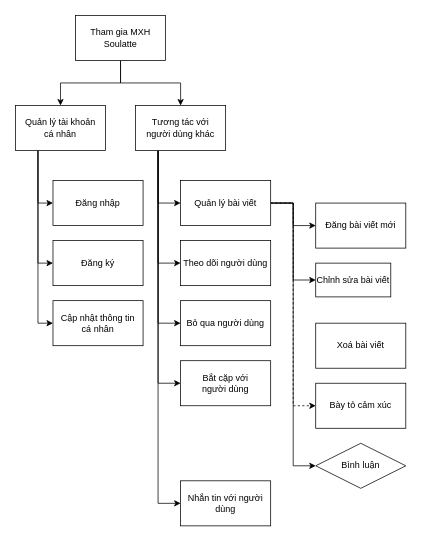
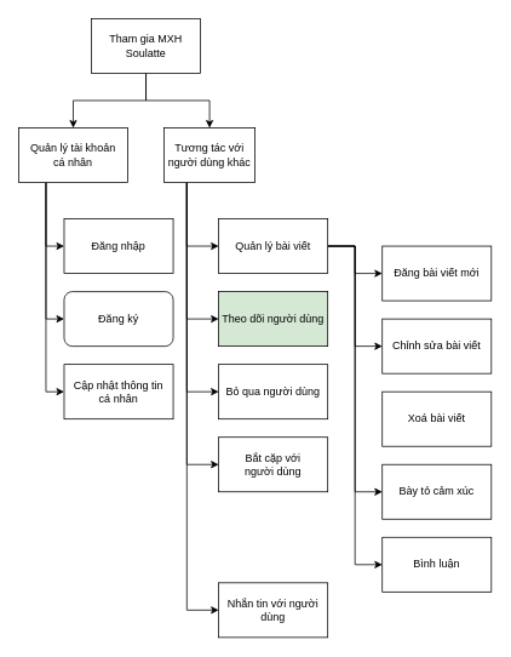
  <mxCell id="0" />
  <mxCell id="1" parent="0" />
  <mxCell id="2" style="edgeStyle=orthogonalEdgeStyle;rounded=0;orthogonalLoop=1;jettySize=auto;html=1;exitX=0.5;exitY=1;exitDx=0;exitDy=0;entryX=0.5;entryY=0;entryDx=0;entryDy=0;" parent="1" source="4" target="8" edge="1"><mxGeometry relative="1" as="geometry" /></mxCell>
  <mxCell id="3" style="edgeStyle=orthogonalEdgeStyle;rounded=0;orthogonalLoop=1;jettySize=auto;html=1;exitX=0.5;exitY=1;exitDx=0;exitDy=0;entryX=0.5;entryY=0;entryDx=0;entryDy=0;" parent="1" source="4" target="14" edge="1"><mxGeometry relative="1" as="geometry" /></mxCell>
  <mxCell id="4" value="Tham gia MXH Soulatte" style="rounded=0;whiteSpace=wrap;html=1;" parent="1" vertex="1"><mxGeometry x="100" y="20" width="120" height="60" as="geometry" /></mxCell>
  <mxCell id="5" style="edgeStyle=orthogonalEdgeStyle;rounded=0;orthogonalLoop=1;jettySize=auto;html=1;exitX=0.25;exitY=1;exitDx=0;exitDy=0;entryX=0;entryY=0.5;entryDx=0;entryDy=0;" parent="1" source="8" target="15" edge="1"><mxGeometry relative="1" as="geometry" /></mxCell>
  <mxCell id="6" style="edgeStyle=orthogonalEdgeStyle;rounded=0;orthogonalLoop=1;jettySize=auto;html=1;exitX=0.25;exitY=1;exitDx=0;exitDy=0;entryX=0;entryY=0.5;entryDx=0;entryDy=0;" parent="1" source="8" target="16" edge="1"><mxGeometry relative="1" as="geometry" /></mxCell>
  <mxCell id="7" style="edgeStyle=orthogonalEdgeStyle;rounded=0;orthogonalLoop=1;jettySize=auto;html=1;exitX=0.25;exitY=1;exitDx=0;exitDy=0;entryX=0;entryY=0.5;entryDx=0;entryDy=0;" parent="1" source="8" target="17" edge="1"><mxGeometry relative="1" as="geometry" /></mxCell>
  <mxCell id="8" value="Quản lý tài khoản&lt;br&gt;cá nhân" style="rounded=0;whiteSpace=wrap;html=1;" parent="1" vertex="1"><mxGeometry x="20" y="140" width="120" height="60" as="geometry" /></mxCell>
  <mxCell id="9" style="edgeStyle=orthogonalEdgeStyle;rounded=0;orthogonalLoop=1;jettySize=auto;html=1;exitX=0.25;exitY=1;exitDx=0;exitDy=0;entryX=0;entryY=0.5;entryDx=0;entryDy=0;" parent="1" source="14" target="22" edge="1"><mxGeometry relative="1" as="geometry" /></mxCell>
  <mxCell id="10" style="edgeStyle=orthogonalEdgeStyle;rounded=0;orthogonalLoop=1;jettySize=auto;html=1;exitX=0.25;exitY=1;exitDx=0;exitDy=0;entryX=0;entryY=0.5;entryDx=0;entryDy=0;" parent="1" source="14" target="23" edge="1"><mxGeometry relative="1" as="geometry" /></mxCell>
  <mxCell id="11" style="edgeStyle=orthogonalEdgeStyle;rounded=0;orthogonalLoop=1;jettySize=auto;html=1;exitX=0.25;exitY=1;exitDx=0;exitDy=0;entryX=0;entryY=0.5;entryDx=0;entryDy=0;" parent="1" source="14" target="24" edge="1"><mxGeometry relative="1" as="geometry" /></mxCell>
  <mxCell id="12" style="edgeStyle=orthogonalEdgeStyle;rounded=0;orthogonalLoop=1;jettySize=auto;html=1;exitX=0.25;exitY=1;exitDx=0;exitDy=0;entryX=0;entryY=0.5;entryDx=0;entryDy=0;" parent="1" source="14" target="25" edge="1"><mxGeometry relative="1" as="geometry" /></mxCell>
  <mxCell id="13" style="edgeStyle=orthogonalEdgeStyle;rounded=0;orthogonalLoop=1;jettySize=auto;html=1;exitX=0.25;exitY=1;exitDx=0;exitDy=0;entryX=0;entryY=0.5;entryDx=0;entryDy=0;" edge="1" parent="1" source="14" target="26"><mxGeometry relative="1" as="geometry" /></mxCell>
- <mxCell id="14" value="Tương tác với&lt;br&gt;người dùng khác" style="rounded=0;whiteSpace=wrap;html=1;" parent="1" vertex="1"><mxGeometry x="180" y="140" width="120" height="60" as="geometry" /></mxCell>
+ <mxCell id="14" value="Tương tác với&lt;br&gt;người dùng khác" style="rounded=0;whiteSpace=wrap;html=1;" parent="1" vertex="1"><mxGeometry x="180" y="140" width="100" height="60" as="geometry" /></mxCell>
  <mxCell id="15" value="Đăng nhập" style="rounded=0;whiteSpace=wrap;html=1;" parent="1" vertex="1"><mxGeometry x="70" y="240" width="120" height="60" as="geometry" /></mxCell>
- <mxCell id="16" value="Đăng ký" style="rounded=0;whiteSpace=wrap;html=1;" parent="1" vertex="1"><mxGeometry x="70" y="320" width="120" height="60" as="geometry" /></mxCell>
+ <mxCell id="16" value="Đăng ký" style="whiteSpace=wrap;html=1;rounded=1;" parent="1" vertex="1"><mxGeometry x="70" y="320" width="120" height="60" as="geometry" /></mxCell>
  <mxCell id="17" value="Cập nhật thông tin&lt;br&gt;cá nhân" style="rounded=0;whiteSpace=wrap;html=1;" parent="1" vertex="1"><mxGeometry x="70" y="400" width="120" height="60" as="geometry" /></mxCell>
  <mxCell id="18" style="edgeStyle=orthogonalEdgeStyle;rounded=0;orthogonalLoop=1;jettySize=auto;html=1;exitX=1;exitY=0.5;exitDx=0;exitDy=0;entryX=0;entryY=0.5;entryDx=0;entryDy=0;" parent="1" source="22" target="27" edge="1"><mxGeometry relative="1" as="geometry" /></mxCell>
  <mxCell id="19" style="edgeStyle=orthogonalEdgeStyle;rounded=0;orthogonalLoop=1;jettySize=auto;html=1;exitX=1;exitY=0.5;exitDx=0;exitDy=0;entryX=0;entryY=0.5;entryDx=0;entryDy=0;" parent="1" source="22" target="28" edge="1"><mxGeometry relative="1" as="geometry" /></mxCell>
- <mxCell id="20" style="edgeStyle=orthogonalEdgeStyle;rounded=0;orthogonalLoop=1;jettySize=auto;html=1;exitX=1;exitY=0.5;exitDx=0;exitDy=0;entryX=0;entryY=0.5;entryDx=0;entryDy=0;dashed=1;" parent="1" source="22" target="30" edge="1"><mxGeometry relative="1" as="geometry" /></mxCell>
+ <mxCell id="20" style="edgeStyle=orthogonalEdgeStyle;rounded=0;orthogonalLoop=1;jettySize=auto;html=1;exitX=1;exitY=0.5;exitDx=0;exitDy=0;entryX=0;entryY=0.5;entryDx=0;entryDy=0;" parent="1" source="22" target="30" edge="1"><mxGeometry relative="1" as="geometry" /></mxCell>
  <mxCell id="21" style="edgeStyle=orthogonalEdgeStyle;rounded=0;orthogonalLoop=1;jettySize=auto;html=1;exitX=1;exitY=0.5;exitDx=0;exitDy=0;entryX=0;entryY=0.5;entryDx=0;entryDy=0;" parent="1" source="22" target="31" edge="1"><mxGeometry relative="1" as="geometry" /></mxCell>
  <mxCell id="22" value="Quản lý bài viết" style="rounded=0;whiteSpace=wrap;html=1;" parent="1" vertex="1"><mxGeometry x="240" y="240" width="120" height="60" as="geometry" /></mxCell>
- <mxCell id="23" value="Theo dõi người dùng" style="rounded=0;whiteSpace=wrap;html=1;" parent="1" vertex="1"><mxGeometry x="240" y="320" width="120" height="60" as="geometry" /></mxCell>
+ <mxCell id="23" value="Theo dõi người dùng" style="rounded=0;whiteSpace=wrap;html=1;fillColor=#d5e8d4;" parent="1" vertex="1"><mxGeometry x="240" y="320" width="120" height="60" as="geometry" /></mxCell>
  <mxCell id="24" value="Bỏ qua người dùng&lt;br&gt;" style="rounded=0;whiteSpace=wrap;html=1;" parent="1" vertex="1"><mxGeometry x="240" y="400" width="120" height="60" as="geometry" /></mxCell>
  <mxCell id="25" value="Bắt cặp với&lt;br&gt;người dùng" style="rounded=0;whiteSpace=wrap;html=1;" parent="1" vertex="1"><mxGeometry x="240" y="480" width="120" height="60" as="geometry" /></mxCell>
  <mxCell id="26" value="Nhắn tin với người dùng&lt;br&gt;" style="rounded=0;whiteSpace=wrap;html=1;" parent="1" vertex="1"><mxGeometry x="240" y="640" width="120" height="60" as="geometry" /></mxCell>
  <mxCell id="27" value="Đăng bài viết mới" style="rounded=0;whiteSpace=wrap;html=1;" parent="1" vertex="1"><mxGeometry x="420" y="270" width="120" height="60" as="geometry" /></mxCell>
- <mxCell id="28" value="Chỉnh sửa bài viết" style="rounded=0;whiteSpace=wrap;html=1;" parent="1" vertex="1"><mxGeometry x="420" y="350" width="100" height="45" as="geometry" /></mxCell>
+ <mxCell id="28" value="Chỉnh sửa bài viết" style="rounded=0;whiteSpace=wrap;html=1;" parent="1" vertex="1"><mxGeometry x="420" y="350" width="120" height="60" as="geometry" /></mxCell>
  <mxCell id="29" value="Xoá bài viết" style="rounded=0;whiteSpace=wrap;html=1;" parent="1" vertex="1"><mxGeometry x="420" y="430" width="120" height="60" as="geometry" /></mxCell>
  <mxCell id="30" value="Bày tỏ cảm xúc" style="rounded=0;whiteSpace=wrap;html=1;" parent="1" vertex="1"><mxGeometry x="420" y="510" width="120" height="60" as="geometry" /></mxCell>
- <mxCell id="31" value="Bình luận" style="rhombus;whiteSpace=wrap;html=1;" parent="1" vertex="1"><mxGeometry x="420" y="590" width="120" height="60" as="geometry" /></mxCell>
+ <mxCell id="31" value="Bình luận" style="rounded=0;whiteSpace=wrap;html=1;" parent="1" vertex="1"><mxGeometry x="420" y="590" width="120" height="60" as="geometry" /></mxCell>
